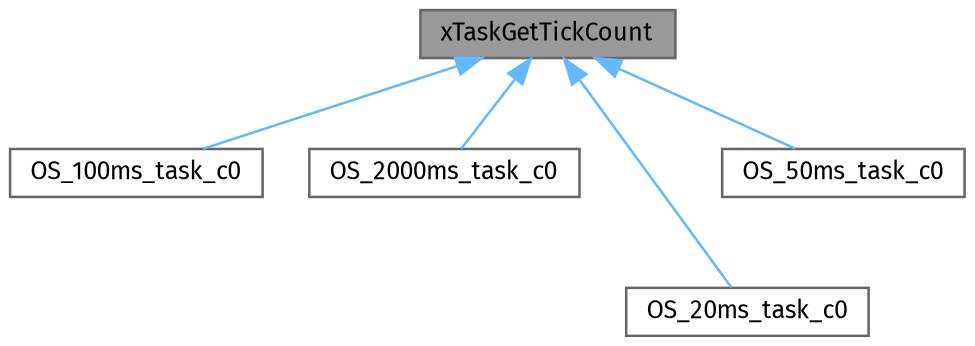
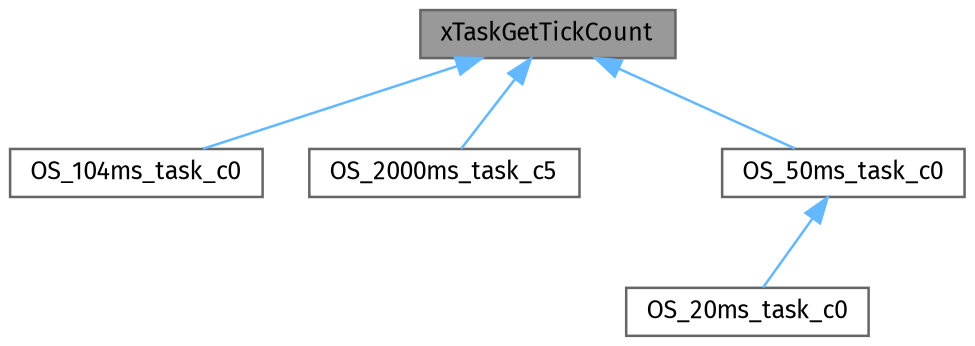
  digraph {
    fontname="Fira Sans"
    rankdir=TB
    node [color=grey40 fillcolor=white fontname="Fira Sans" fontsize=10 shape=box style=filled]
    edge [color=steelblue1 dir=back fontname="Fira Sans" fontsize=10 labelfontname=Helvetica labelfontsize=10 style=solid]
    n1 [color=gray40 fillcolor=grey60 fontcolor=black height=0.2 label=xTaskGetTickCount width=0.4]
-   n2 [height=0.2 label=OS_100ms_task_c0 width=0.4]
-   n3 [height=0.2 label=OS_2000ms_task_c0 width=0.4]
+   n2 [height=0.2 label=OS_104ms_task_c0 width=0.4]
+   n3 [height=0.2 label=OS_2000ms_task_c5 width=0.4]
    n4 [height=0.2 label=OS_20ms_task_c0 width=0.4]
    n5 [height=0.2 label=OS_50ms_task_c0 width=0.4]
    n1 -> n2
    n1 -> n3
-   n1 -> n4
+   n5 -> n4
    n1 -> n5
  }
